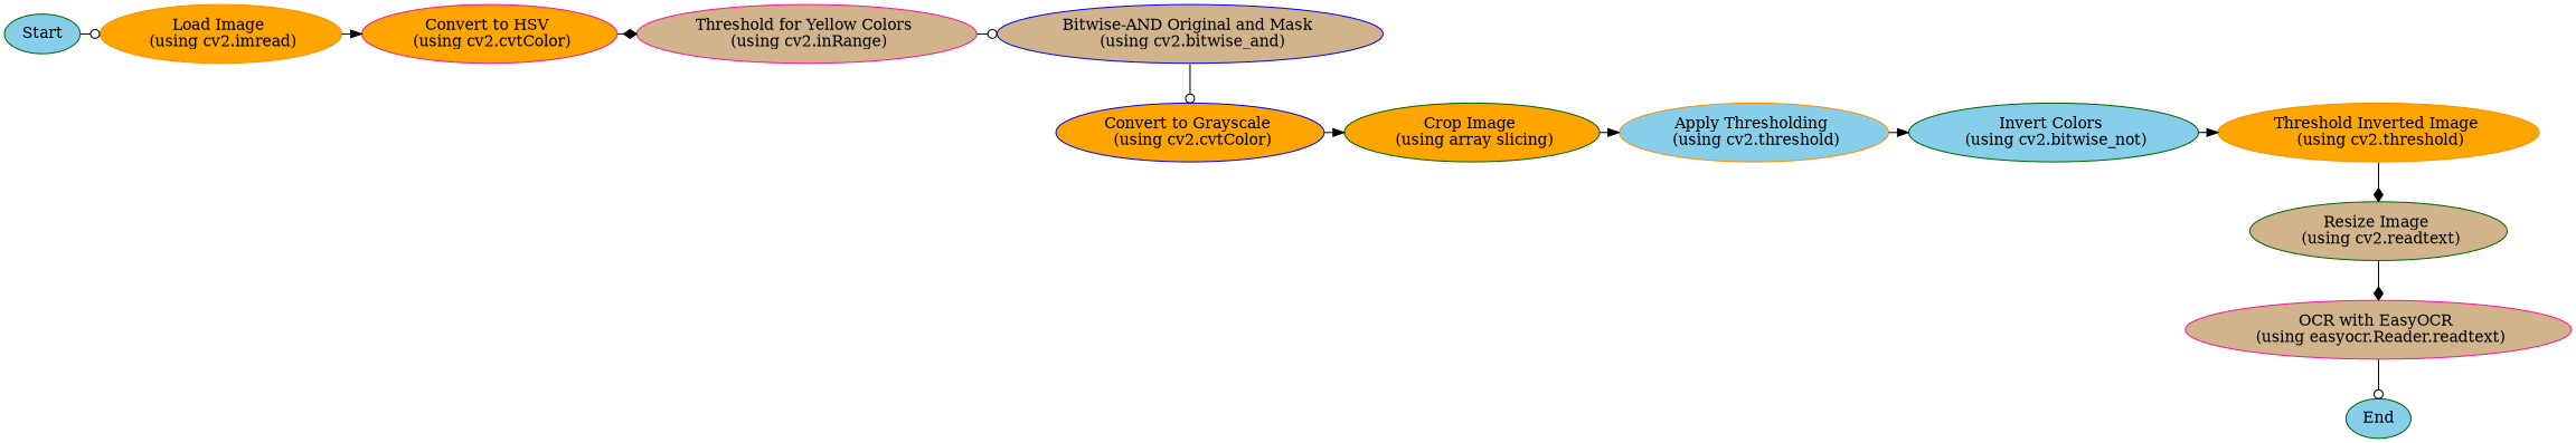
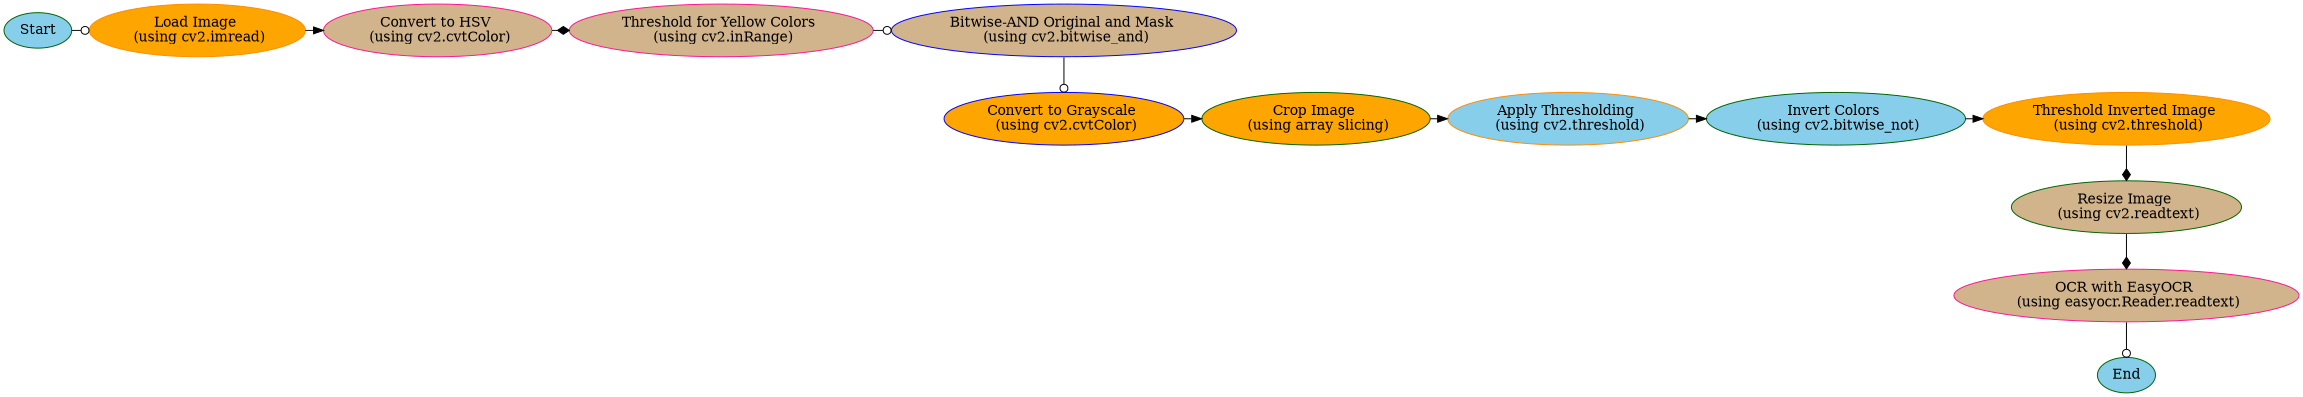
  digraph {
    node [color=darkgreen fillcolor=tan style=filled]
    edge [arrowhead=normal]
    n1 [fillcolor=skyblue label=Start]
    n2 [color=darkorange fillcolor=orange label="Load Image \n (using cv2.imread)"]
-   n3 [color=deeppink fillcolor=orange label="Convert to HSV \n (using cv2.cvtColor)"]
+   n3 [color=deeppink label="Convert to HSV \n (using cv2.cvtColor)"]
    n4 [color=deeppink label="Threshold for Yellow Colors \n (using cv2.inRange)"]
    n5 [color=blue label="Bitwise-AND Original and Mask \n (using cv2.bitwise_and)"]
    n6 [color=blue fillcolor=orange label="Convert to Grayscale \n (using cv2.cvtColor)"]
    n7 [fillcolor=orange label="Crop Image \n (using array slicing)"]
    n8 [color=darkorange fillcolor=skyblue label="Apply Thresholding \n (using cv2.threshold)"]
    n9 [fillcolor=skyblue label="Invert Colors \n (using cv2.bitwise_not)"]
    n10 [color=darkorange fillcolor=orange label="Threshold Inverted Image \n (using cv2.threshold)"]
    n11 [label="Resize Image \n (using cv2.readtext)"]
    n12 [color=deeppink label="OCR with EasyOCR \n (using easyocr.Reader.readtext)"]
    n13 [fillcolor=skyblue label=End]
    subgraph sub_1 {
      rank=same
      n1
      n2
      n3
      n4
      n5
    }
    subgraph sub_2 {
      rank=same
      n6
      n7
      n8
      n9
      n10
    }
    n1 -> n2 [arrowhead=odot]
    n2 -> n3
    n3 -> n4 [arrowhead=diamond]
    n4 -> n5 [arrowhead=odot]
    n5 -> n6 [arrowhead=odot]
    n6 -> n7
    n7 -> n8
    n8 -> n9
    n9 -> n10
    n10 -> n11 [arrowhead=diamond]
    n11 -> n12 [arrowhead=diamond]
    n12 -> n13 [arrowhead=odot]
  }
